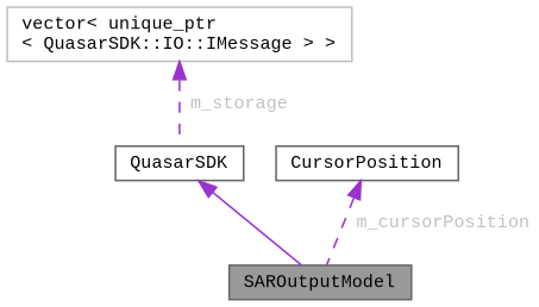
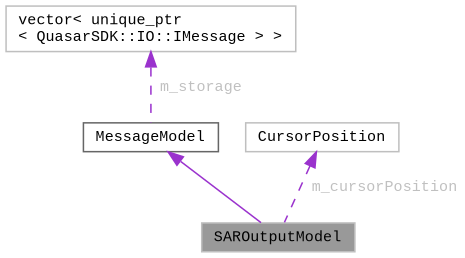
  digraph {
    fontname="Liberation Mono"
    node [color=gray40 fillcolor=white fontname="Liberation Mono" fontsize=10 shape=box style=filled]
    edge [color=darkorchid3 dir=back fontname="Liberation Mono" fontsize=10 labelfontname=Helvetica labelfontsize=10 style=dashed fontcolor=grey]
-   n1 [fillcolor=grey60 fontcolor=black height=0.2 label=SAROutputModel width=0.4]
-   n2 [height=0.2 label=QuasarSDK width=0.4]
+   n1 [color=grey75 fillcolor=grey60 fontcolor=black height=0.2 label=SAROutputModel width=0.4]
+   n2 [height=0.2 label=MessageModel width=0.4]
    n3 [color=grey75 height=0.2 label="vector\< unique_ptr\l\< QuasarSDK::IO::IMessage \> \>" width=0.4]
-   n4 [height=0.2 label=CursorPosition width=0.4]
+   n4 [color=grey75 height=0.2 label=CursorPosition width=0.4]
    n2 -> n1 [style=solid fontcolor=""]
    n3 -> n2 [label=" m_storage"]
    n4 -> n1 [label=" m_cursorPosition"]
  }
